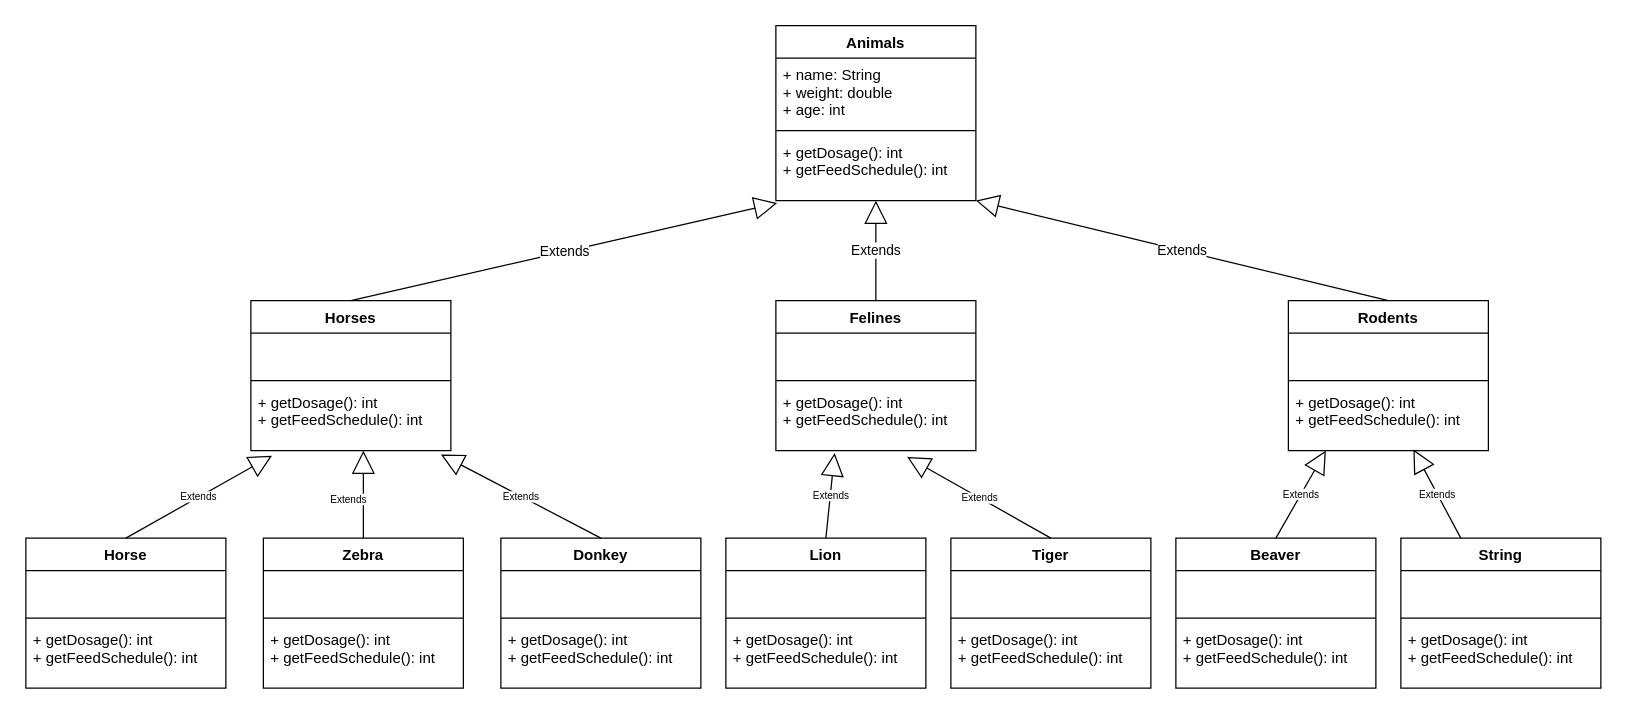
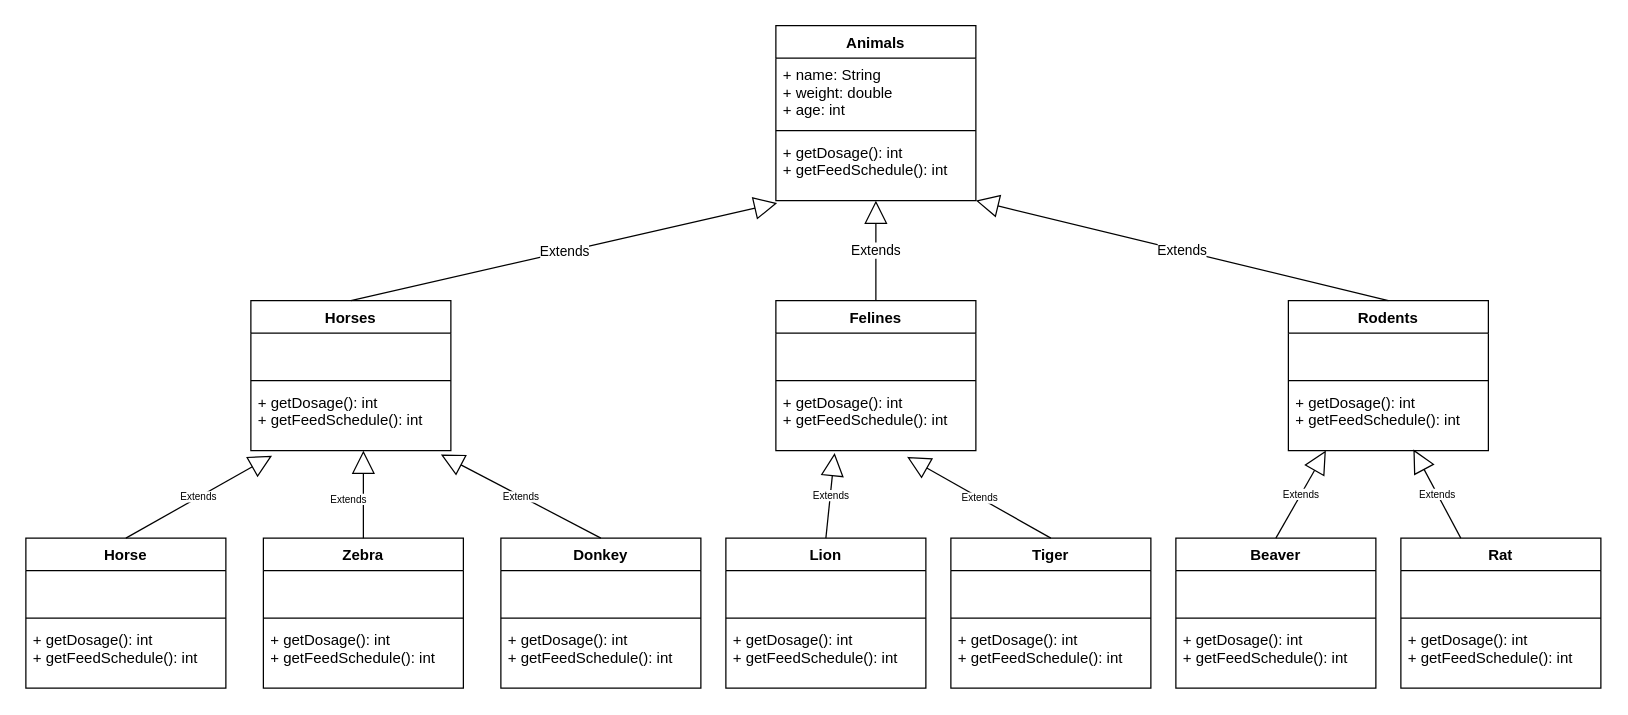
  <mxCell id="0" />
  <mxCell id="1" parent="0" />
  <mxCell id="2" value="Animals" style="swimlane;fontStyle=1;align=center;verticalAlign=top;childLayout=stackLayout;horizontal=1;startSize=26;horizontalStack=0;resizeParent=1;resizeParentMax=0;resizeLast=0;collapsible=1;marginBottom=0;" vertex="1" parent="1"><mxGeometry x="620" y="20" width="160" height="140" as="geometry" /></mxCell>
  <mxCell id="3" value="+ name: String&#10;+ weight: double&#10;+ age: int&#10;&#10;" style="text;strokeColor=none;fillColor=none;align=left;verticalAlign=top;spacingLeft=4;spacingRight=4;overflow=hidden;rotatable=0;points=[[0,0.5],[1,0.5]];portConstraint=eastwest;" vertex="1" parent="2"><mxGeometry y="26" width="160" height="54" as="geometry" /></mxCell>
  <mxCell id="4" value="" style="line;strokeWidth=1;fillColor=none;align=left;verticalAlign=middle;spacingTop=-1;spacingLeft=3;spacingRight=3;rotatable=0;labelPosition=right;points=[];portConstraint=eastwest;strokeColor=inherit;" vertex="1" parent="2"><mxGeometry y="80" width="160" height="8" as="geometry" /></mxCell>
  <mxCell id="5" value="+ getDosage(): int&#10;+ getFeedSchedule(): int" style="text;strokeColor=none;fillColor=none;align=left;verticalAlign=top;spacingLeft=4;spacingRight=4;overflow=hidden;rotatable=0;points=[[0,0.5],[1,0.5]];portConstraint=eastwest;" vertex="1" parent="2"><mxGeometry y="88" width="160" height="52" as="geometry" /></mxCell>
  <mxCell id="6" value="Horses" style="swimlane;fontStyle=1;align=center;verticalAlign=top;childLayout=stackLayout;horizontal=1;startSize=26;horizontalStack=0;resizeParent=1;resizeParentMax=0;resizeLast=0;collapsible=1;marginBottom=0;" vertex="1" parent="1"><mxGeometry x="200" y="240" width="160" height="120" as="geometry" /></mxCell>
  <mxCell id="7" value="&#10;" style="text;strokeColor=none;fillColor=none;align=left;verticalAlign=top;spacingLeft=4;spacingRight=4;overflow=hidden;rotatable=0;points=[[0,0.5],[1,0.5]];portConstraint=eastwest;" vertex="1" parent="6"><mxGeometry y="26" width="160" height="34" as="geometry" /></mxCell>
  <mxCell id="8" value="" style="line;strokeWidth=1;fillColor=none;align=left;verticalAlign=middle;spacingTop=-1;spacingLeft=3;spacingRight=3;rotatable=0;labelPosition=right;points=[];portConstraint=eastwest;strokeColor=inherit;" vertex="1" parent="6"><mxGeometry y="60" width="160" height="8" as="geometry" /></mxCell>
  <mxCell id="9" value="+ getDosage(): int&#10;+ getFeedSchedule(): int" style="text;strokeColor=none;fillColor=none;align=left;verticalAlign=top;spacingLeft=4;spacingRight=4;overflow=hidden;rotatable=0;points=[[0,0.5],[1,0.5]];portConstraint=eastwest;" vertex="1" parent="6"><mxGeometry y="68" width="160" height="52" as="geometry" /></mxCell>
  <mxCell id="10" value="Felines" style="swimlane;fontStyle=1;align=center;verticalAlign=top;childLayout=stackLayout;horizontal=1;startSize=26;horizontalStack=0;resizeParent=1;resizeParentMax=0;resizeLast=0;collapsible=1;marginBottom=0;" vertex="1" parent="1"><mxGeometry x="620" y="240" width="160" height="120" as="geometry" /></mxCell>
  <mxCell id="11" value="&#10;" style="text;strokeColor=none;fillColor=none;align=left;verticalAlign=top;spacingLeft=4;spacingRight=4;overflow=hidden;rotatable=0;points=[[0,0.5],[1,0.5]];portConstraint=eastwest;" vertex="1" parent="10"><mxGeometry y="26" width="160" height="34" as="geometry" /></mxCell>
  <mxCell id="12" value="" style="line;strokeWidth=1;fillColor=none;align=left;verticalAlign=middle;spacingTop=-1;spacingLeft=3;spacingRight=3;rotatable=0;labelPosition=right;points=[];portConstraint=eastwest;strokeColor=inherit;" vertex="1" parent="10"><mxGeometry y="60" width="160" height="8" as="geometry" /></mxCell>
  <mxCell id="13" value="+ getDosage(): int&#10;+ getFeedSchedule(): int" style="text;strokeColor=none;fillColor=none;align=left;verticalAlign=top;spacingLeft=4;spacingRight=4;overflow=hidden;rotatable=0;points=[[0,0.5],[1,0.5]];portConstraint=eastwest;" vertex="1" parent="10"><mxGeometry y="68" width="160" height="52" as="geometry" /></mxCell>
  <mxCell id="14" value="Rodents" style="swimlane;fontStyle=1;align=center;verticalAlign=top;childLayout=stackLayout;horizontal=1;startSize=26;horizontalStack=0;resizeParent=1;resizeParentMax=0;resizeLast=0;collapsible=1;marginBottom=0;" vertex="1" parent="1"><mxGeometry x="1030" y="240" width="160" height="120" as="geometry" /></mxCell>
  <mxCell id="15" value="&#10;" style="text;strokeColor=none;fillColor=none;align=left;verticalAlign=top;spacingLeft=4;spacingRight=4;overflow=hidden;rotatable=0;points=[[0,0.5],[1,0.5]];portConstraint=eastwest;" vertex="1" parent="14"><mxGeometry y="26" width="160" height="34" as="geometry" /></mxCell>
  <mxCell id="16" value="" style="line;strokeWidth=1;fillColor=none;align=left;verticalAlign=middle;spacingTop=-1;spacingLeft=3;spacingRight=3;rotatable=0;labelPosition=right;points=[];portConstraint=eastwest;strokeColor=inherit;" vertex="1" parent="14"><mxGeometry y="60" width="160" height="8" as="geometry" /></mxCell>
  <mxCell id="17" value="+ getDosage(): int&#10;+ getFeedSchedule(): int" style="text;strokeColor=none;fillColor=none;align=left;verticalAlign=top;spacingLeft=4;spacingRight=4;overflow=hidden;rotatable=0;points=[[0,0.5],[1,0.5]];portConstraint=eastwest;" vertex="1" parent="14"><mxGeometry y="68" width="160" height="52" as="geometry" /></mxCell>
  <mxCell id="18" value="Extends" style="endArrow=block;endSize=16;endFill=0;html=1;rounded=0;exitX=0.5;exitY=0;exitDx=0;exitDy=0;entryX=0.006;entryY=1.038;entryDx=0;entryDy=0;entryPerimeter=0;" edge="1" parent="1" source="6" target="5"><mxGeometry width="160" relative="1" as="geometry"><mxPoint x="630" y="230" as="sourcePoint" /><mxPoint x="600" y="100" as="targetPoint" /></mxGeometry></mxCell>
  <mxCell id="19" value="Extends" style="endArrow=block;endSize=16;endFill=0;html=1;rounded=0;exitX=0.5;exitY=0;exitDx=0;exitDy=0;entryX=0.5;entryY=1;entryDx=0;entryDy=0;entryPerimeter=0;" edge="1" parent="1" source="10" target="5"><mxGeometry width="160" relative="1" as="geometry"><mxPoint x="470" y="270" as="sourcePoint" /><mxPoint x="630.96" y="171.976" as="targetPoint" /></mxGeometry></mxCell>
  <mxCell id="20" value="Extends" style="endArrow=block;endSize=16;endFill=0;html=1;rounded=0;exitX=0.5;exitY=0;exitDx=0;exitDy=0;" edge="1" parent="1" source="14"><mxGeometry width="160" relative="1" as="geometry"><mxPoint x="480" y="280" as="sourcePoint" /><mxPoint x="780" y="160" as="targetPoint" /></mxGeometry></mxCell>
  <mxCell id="21" value="Horse" style="swimlane;fontStyle=1;align=center;verticalAlign=top;childLayout=stackLayout;horizontal=1;startSize=26;horizontalStack=0;resizeParent=1;resizeParentMax=0;resizeLast=0;collapsible=1;marginBottom=0;" vertex="1" parent="1"><mxGeometry x="20" y="430" width="160" height="120" as="geometry" /></mxCell>
  <mxCell id="22" value="&#10;" style="text;strokeColor=none;fillColor=none;align=left;verticalAlign=top;spacingLeft=4;spacingRight=4;overflow=hidden;rotatable=0;points=[[0,0.5],[1,0.5]];portConstraint=eastwest;" vertex="1" parent="21"><mxGeometry y="26" width="160" height="34" as="geometry" /></mxCell>
  <mxCell id="23" value="" style="line;strokeWidth=1;fillColor=none;align=left;verticalAlign=middle;spacingTop=-1;spacingLeft=3;spacingRight=3;rotatable=0;labelPosition=right;points=[];portConstraint=eastwest;strokeColor=inherit;" vertex="1" parent="21"><mxGeometry y="60" width="160" height="8" as="geometry" /></mxCell>
  <mxCell id="24" value="+ getDosage(): int&#10;+ getFeedSchedule(): int" style="text;strokeColor=none;fillColor=none;align=left;verticalAlign=top;spacingLeft=4;spacingRight=4;overflow=hidden;rotatable=0;points=[[0,0.5],[1,0.5]];portConstraint=eastwest;" vertex="1" parent="21"><mxGeometry y="68" width="160" height="52" as="geometry" /></mxCell>
  <mxCell id="25" value="Zebra" style="swimlane;fontStyle=1;align=center;verticalAlign=top;childLayout=stackLayout;horizontal=1;startSize=26;horizontalStack=0;resizeParent=1;resizeParentMax=0;resizeLast=0;collapsible=1;marginBottom=0;" vertex="1" parent="1"><mxGeometry x="210" y="430" width="160" height="120" as="geometry" /></mxCell>
  <mxCell id="26" value="&#10;" style="text;strokeColor=none;fillColor=none;align=left;verticalAlign=top;spacingLeft=4;spacingRight=4;overflow=hidden;rotatable=0;points=[[0,0.5],[1,0.5]];portConstraint=eastwest;" vertex="1" parent="25"><mxGeometry y="26" width="160" height="34" as="geometry" /></mxCell>
  <mxCell id="27" value="" style="line;strokeWidth=1;fillColor=none;align=left;verticalAlign=middle;spacingTop=-1;spacingLeft=3;spacingRight=3;rotatable=0;labelPosition=right;points=[];portConstraint=eastwest;strokeColor=inherit;" vertex="1" parent="25"><mxGeometry y="60" width="160" height="8" as="geometry" /></mxCell>
  <mxCell id="28" value="+ getDosage(): int&#10;+ getFeedSchedule(): int" style="text;strokeColor=none;fillColor=none;align=left;verticalAlign=top;spacingLeft=4;spacingRight=4;overflow=hidden;rotatable=0;points=[[0,0.5],[1,0.5]];portConstraint=eastwest;" vertex="1" parent="25"><mxGeometry y="68" width="160" height="52" as="geometry" /></mxCell>
  <mxCell id="29" value="Donkey" style="swimlane;fontStyle=1;align=center;verticalAlign=top;childLayout=stackLayout;horizontal=1;startSize=26;horizontalStack=0;resizeParent=1;resizeParentMax=0;resizeLast=0;collapsible=1;marginBottom=0;" vertex="1" parent="1"><mxGeometry x="400" y="430" width="160" height="120" as="geometry" /></mxCell>
  <mxCell id="30" value="&#10;" style="text;strokeColor=none;fillColor=none;align=left;verticalAlign=top;spacingLeft=4;spacingRight=4;overflow=hidden;rotatable=0;points=[[0,0.5],[1,0.5]];portConstraint=eastwest;" vertex="1" parent="29"><mxGeometry y="26" width="160" height="34" as="geometry" /></mxCell>
  <mxCell id="31" value="" style="line;strokeWidth=1;fillColor=none;align=left;verticalAlign=middle;spacingTop=-1;spacingLeft=3;spacingRight=3;rotatable=0;labelPosition=right;points=[];portConstraint=eastwest;strokeColor=inherit;" vertex="1" parent="29"><mxGeometry y="60" width="160" height="8" as="geometry" /></mxCell>
  <mxCell id="32" value="+ getDosage(): int&#10;+ getFeedSchedule(): int" style="text;strokeColor=none;fillColor=none;align=left;verticalAlign=top;spacingLeft=4;spacingRight=4;overflow=hidden;rotatable=0;points=[[0,0.5],[1,0.5]];portConstraint=eastwest;" vertex="1" parent="29"><mxGeometry y="68" width="160" height="52" as="geometry" /></mxCell>
  <mxCell id="33" value="Lion" style="swimlane;fontStyle=1;align=center;verticalAlign=top;childLayout=stackLayout;horizontal=1;startSize=26;horizontalStack=0;resizeParent=1;resizeParentMax=0;resizeLast=0;collapsible=1;marginBottom=0;" vertex="1" parent="1"><mxGeometry x="580" y="430" width="160" height="120" as="geometry" /></mxCell>
  <mxCell id="34" value="&#10;" style="text;strokeColor=none;fillColor=none;align=left;verticalAlign=top;spacingLeft=4;spacingRight=4;overflow=hidden;rotatable=0;points=[[0,0.5],[1,0.5]];portConstraint=eastwest;" vertex="1" parent="33"><mxGeometry y="26" width="160" height="34" as="geometry" /></mxCell>
  <mxCell id="35" value="" style="line;strokeWidth=1;fillColor=none;align=left;verticalAlign=middle;spacingTop=-1;spacingLeft=3;spacingRight=3;rotatable=0;labelPosition=right;points=[];portConstraint=eastwest;strokeColor=inherit;" vertex="1" parent="33"><mxGeometry y="60" width="160" height="8" as="geometry" /></mxCell>
  <mxCell id="36" value="+ getDosage(): int&#10;+ getFeedSchedule(): int" style="text;strokeColor=none;fillColor=none;align=left;verticalAlign=top;spacingLeft=4;spacingRight=4;overflow=hidden;rotatable=0;points=[[0,0.5],[1,0.5]];portConstraint=eastwest;" vertex="1" parent="33"><mxGeometry y="68" width="160" height="52" as="geometry" /></mxCell>
  <mxCell id="37" value="Tiger" style="swimlane;fontStyle=1;align=center;verticalAlign=top;childLayout=stackLayout;horizontal=1;startSize=26;horizontalStack=0;resizeParent=1;resizeParentMax=0;resizeLast=0;collapsible=1;marginBottom=0;" vertex="1" parent="1"><mxGeometry x="760" y="430" width="160" height="120" as="geometry" /></mxCell>
  <mxCell id="38" value="&#10;" style="text;strokeColor=none;fillColor=none;align=left;verticalAlign=top;spacingLeft=4;spacingRight=4;overflow=hidden;rotatable=0;points=[[0,0.5],[1,0.5]];portConstraint=eastwest;" vertex="1" parent="37"><mxGeometry y="26" width="160" height="34" as="geometry" /></mxCell>
  <mxCell id="39" value="" style="line;strokeWidth=1;fillColor=none;align=left;verticalAlign=middle;spacingTop=-1;spacingLeft=3;spacingRight=3;rotatable=0;labelPosition=right;points=[];portConstraint=eastwest;strokeColor=inherit;" vertex="1" parent="37"><mxGeometry y="60" width="160" height="8" as="geometry" /></mxCell>
  <mxCell id="40" value="+ getDosage(): int&#10;+ getFeedSchedule(): int" style="text;strokeColor=none;fillColor=none;align=left;verticalAlign=top;spacingLeft=4;spacingRight=4;overflow=hidden;rotatable=0;points=[[0,0.5],[1,0.5]];portConstraint=eastwest;" vertex="1" parent="37"><mxGeometry y="68" width="160" height="52" as="geometry" /></mxCell>
  <mxCell id="41" value="Beaver" style="swimlane;fontStyle=1;align=center;verticalAlign=top;childLayout=stackLayout;horizontal=1;startSize=26;horizontalStack=0;resizeParent=1;resizeParentMax=0;resizeLast=0;collapsible=1;marginBottom=0;" vertex="1" parent="1"><mxGeometry x="940" y="430" width="160" height="120" as="geometry" /></mxCell>
  <mxCell id="42" value="&#10;" style="text;strokeColor=none;fillColor=none;align=left;verticalAlign=top;spacingLeft=4;spacingRight=4;overflow=hidden;rotatable=0;points=[[0,0.5],[1,0.5]];portConstraint=eastwest;" vertex="1" parent="41"><mxGeometry y="26" width="160" height="34" as="geometry" /></mxCell>
  <mxCell id="43" value="" style="line;strokeWidth=1;fillColor=none;align=left;verticalAlign=middle;spacingTop=-1;spacingLeft=3;spacingRight=3;rotatable=0;labelPosition=right;points=[];portConstraint=eastwest;strokeColor=inherit;" vertex="1" parent="41"><mxGeometry y="60" width="160" height="8" as="geometry" /></mxCell>
  <mxCell id="44" value="+ getDosage(): int&#10;+ getFeedSchedule(): int" style="text;strokeColor=none;fillColor=none;align=left;verticalAlign=top;spacingLeft=4;spacingRight=4;overflow=hidden;rotatable=0;points=[[0,0.5],[1,0.5]];portConstraint=eastwest;" vertex="1" parent="41"><mxGeometry y="68" width="160" height="52" as="geometry" /></mxCell>
- <mxCell id="45" value="String" style="swimlane;fontStyle=1;align=center;verticalAlign=top;childLayout=stackLayout;horizontal=1;startSize=26;horizontalStack=0;resizeParent=1;resizeParentMax=0;resizeLast=0;collapsible=1;marginBottom=0;" vertex="1" parent="1"><mxGeometry x="1120" y="430" width="160" height="120" as="geometry" /></mxCell>
+ <mxCell id="45" value="Rat" style="swimlane;fontStyle=1;align=center;verticalAlign=top;childLayout=stackLayout;horizontal=1;startSize=26;horizontalStack=0;resizeParent=1;resizeParentMax=0;resizeLast=0;collapsible=1;marginBottom=0;" vertex="1" parent="1"><mxGeometry x="1120" y="430" width="160" height="120" as="geometry" /></mxCell>
  <mxCell id="46" value="&#10;" style="text;strokeColor=none;fillColor=none;align=left;verticalAlign=top;spacingLeft=4;spacingRight=4;overflow=hidden;rotatable=0;points=[[0,0.5],[1,0.5]];portConstraint=eastwest;" vertex="1" parent="45"><mxGeometry y="26" width="160" height="34" as="geometry" /></mxCell>
  <mxCell id="47" value="" style="line;strokeWidth=1;fillColor=none;align=left;verticalAlign=middle;spacingTop=-1;spacingLeft=3;spacingRight=3;rotatable=0;labelPosition=right;points=[];portConstraint=eastwest;strokeColor=inherit;" vertex="1" parent="45"><mxGeometry y="60" width="160" height="8" as="geometry" /></mxCell>
  <mxCell id="48" value="+ getDosage(): int&#10;+ getFeedSchedule(): int" style="text;strokeColor=none;fillColor=none;align=left;verticalAlign=top;spacingLeft=4;spacingRight=4;overflow=hidden;rotatable=0;points=[[0,0.5],[1,0.5]];portConstraint=eastwest;" vertex="1" parent="45"><mxGeometry y="68" width="160" height="52" as="geometry" /></mxCell>
  <mxCell id="49" value="Extends" style="endArrow=block;endSize=16;endFill=0;html=1;rounded=0;fontSize=8;entryX=0.106;entryY=1.077;entryDx=0;entryDy=0;entryPerimeter=0;exitX=0.5;exitY=0;exitDx=0;exitDy=0;" edge="1" parent="1" source="21" target="9"><mxGeometry width="160" relative="1" as="geometry"><mxPoint x="250" y="410" as="sourcePoint" /><mxPoint x="410" y="410" as="targetPoint" /></mxGeometry></mxCell>
  <mxCell id="50" value="Extends" style="endArrow=block;endSize=16;endFill=0;html=1;rounded=0;fontSize=8;exitX=0.5;exitY=0;exitDx=0;exitDy=0;" edge="1" parent="1" source="25"><mxGeometry x="-0.113" y="12" width="160" relative="1" as="geometry"><mxPoint x="110" y="440" as="sourcePoint" /><mxPoint x="290" y="360" as="targetPoint" /><mxPoint as="offset" /></mxGeometry></mxCell>
  <mxCell id="51" value="Extends" style="endArrow=block;endSize=16;endFill=0;html=1;rounded=0;fontSize=8;exitX=0.5;exitY=0;exitDx=0;exitDy=0;entryX=0.95;entryY=1.058;entryDx=0;entryDy=0;entryPerimeter=0;" edge="1" parent="1" source="29" target="9"><mxGeometry width="160" relative="1" as="geometry"><mxPoint y="450" as="sourcePoint" x="120" /><mxPoint x="340" y="380" as="targetPoint" /></mxGeometry></mxCell>
  <mxCell id="52" value="Extends" style="endArrow=block;endSize=16;endFill=0;html=1;rounded=0;fontSize=8;exitX=0.5;exitY=0;exitDx=0;exitDy=0;entryX=0.294;entryY=1.038;entryDx=0;entryDy=0;entryPerimeter=0;" edge="1" parent="1" source="33" target="13"><mxGeometry width="160" relative="1" as="geometry"><mxPoint x="670" y="410" as="sourcePoint" /><mxPoint x="670" y="370" as="targetPoint" /></mxGeometry></mxCell>
  <mxCell id="53" value="Extends" style="endArrow=block;endSize=16;endFill=0;html=1;rounded=0;fontSize=8;exitX=0.5;exitY=0;exitDx=0;exitDy=0;entryX=0.656;entryY=1.096;entryDx=0;entryDy=0;entryPerimeter=0;" edge="1" parent="1" source="37" target="13"><mxGeometry width="160" relative="1" as="geometry"><mxPoint x="670" y="440" as="sourcePoint" /><mxPoint x="677.04" y="371.976" as="targetPoint" /></mxGeometry></mxCell>
  <mxCell id="54" value="Extends" style="endArrow=block;endSize=16;endFill=0;html=1;rounded=0;fontSize=8;exitX=0.5;exitY=0;exitDx=0;exitDy=0;" edge="1" parent="1" source="41"><mxGeometry width="160" relative="1" as="geometry"><mxPoint x="1050" y="428.02" as="sourcePoint" /><mxPoint x="1060" y="360" as="targetPoint" /></mxGeometry></mxCell>
  <mxCell id="55" value="Extends" style="endArrow=block;endSize=16;endFill=0;html=1;rounded=0;fontSize=8;entryX=0.625;entryY=0.981;entryDx=0;entryDy=0;entryPerimeter=0;" edge="1" parent="1" source="45" target="17"><mxGeometry width="160" relative="1" as="geometry"><mxPoint x="1030" y="440" as="sourcePoint" /><mxPoint x="1070" y="370" as="targetPoint" /></mxGeometry></mxCell>
